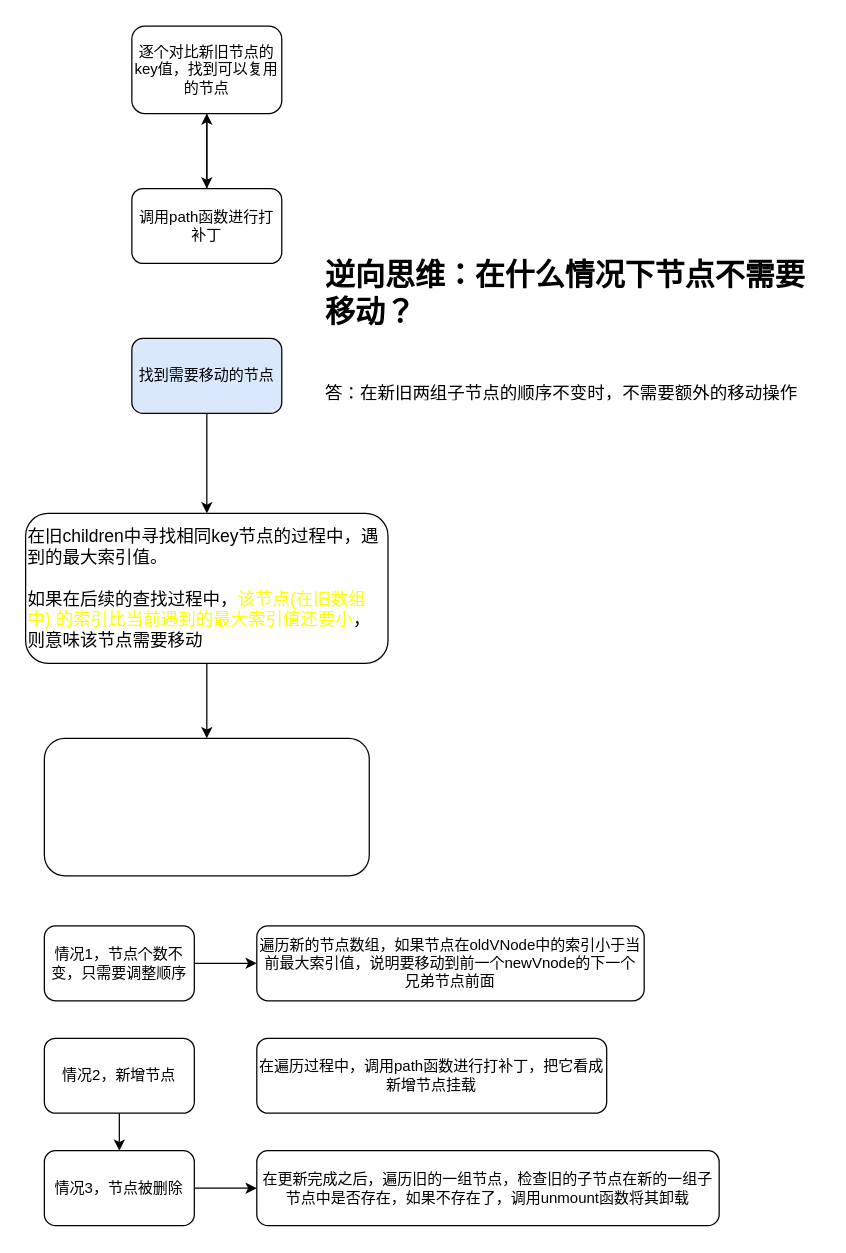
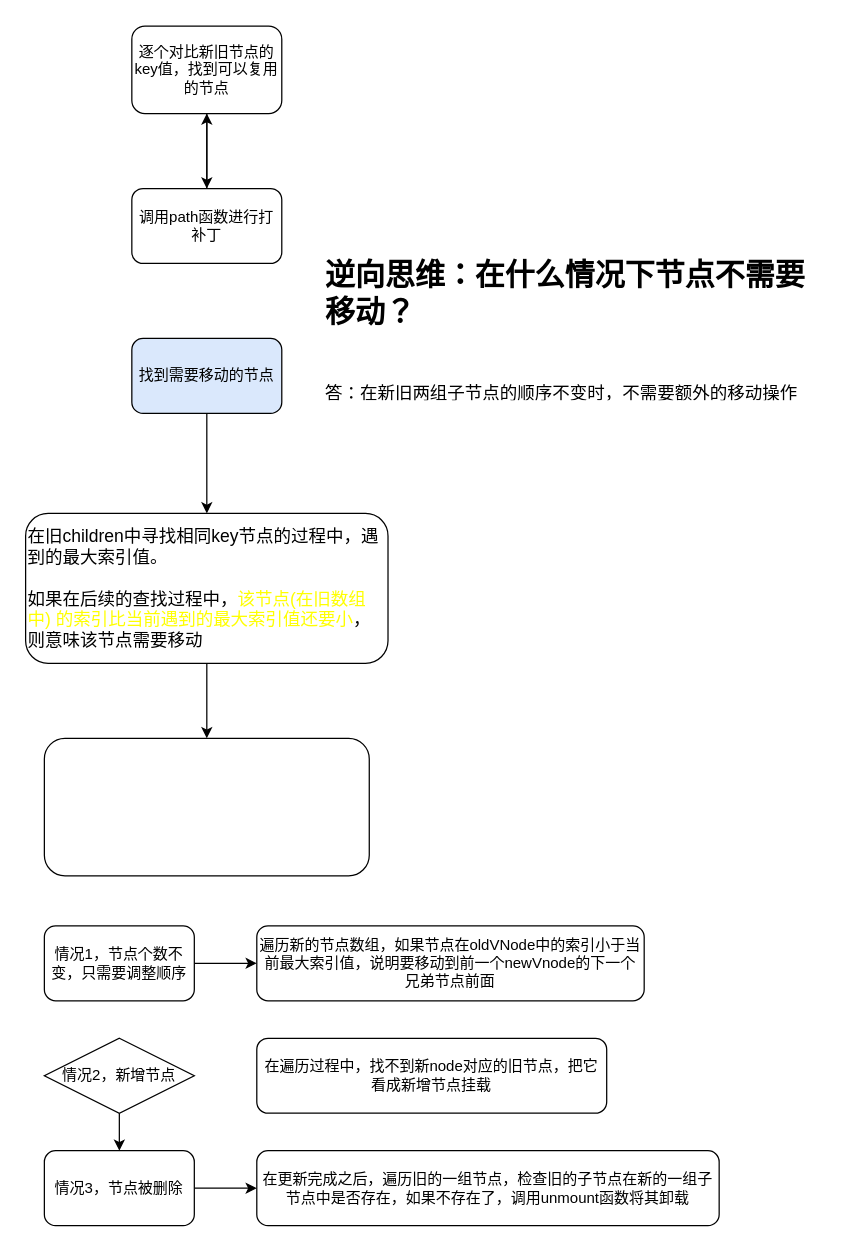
  <mxCell id="0" />
  <mxCell id="1" parent="0" />
  <mxCell id="2" value="逐个对比新旧节点的key值，找到可以复用的节点" style="rounded=1;whiteSpace=wrap;html=1;" parent="1" vertex="1"><mxGeometry x="105" y="20" width="120" height="70" as="geometry" /></mxCell>
  <mxCell id="3" value="" style="edgeStyle=none;html=1;" parent="1" source="4" target="2" edge="1"><mxGeometry relative="1" as="geometry" /></mxCell>
  <mxCell id="4" value="调用path函数进行打补丁" style="rounded=1;whiteSpace=wrap;html=1;" parent="1" vertex="1"><mxGeometry x="105" y="150" width="120" height="60" as="geometry" /></mxCell>
  <mxCell id="5" value="" style="endArrow=classic;html=1;entryX=0.5;entryY=0;entryDx=0;entryDy=0;" parent="1" target="4" edge="1"><mxGeometry width="50" height="50" relative="1" as="geometry"><mxPoint x="165" y="90" as="sourcePoint" /><mxPoint x="215" y="40" as="targetPoint" /></mxGeometry></mxCell>
  <mxCell id="6" value="" style="edgeStyle=none;html=1;fontSize=14;" parent="1" source="7" target="10" edge="1"><mxGeometry relative="1" as="geometry" /></mxCell>
  <mxCell id="7" value="找到需要移动的节点" style="rounded=1;whiteSpace=wrap;html=1;fillColor=#dae8fc;" parent="1" vertex="1"><mxGeometry x="105" y="270" width="120" height="60" as="geometry" /></mxCell>
  <mxCell id="8" value="&lt;h1&gt;逆向思维：在什么情况下节点不需要移动？&lt;/h1&gt;&lt;div&gt;&lt;br&gt;&lt;/div&gt;&lt;p&gt;&lt;font style=&quot;font-size: 14px;&quot;&gt;答：在新旧两组子节点的顺序不变时，不需要额外的移动操作&lt;br&gt;&lt;br&gt;在每一次寻找可复用节点时，都会记录该可复用节点在旧的一组子节点中的位置索引，如果把这些位置所以按先后顺序排列，得到一个递增的序列，在这种情况下不需要移动节点&amp;nbsp;&lt;/font&gt;&lt;/p&gt;" style="text;html=1;strokeColor=none;fillColor=none;spacing=5;spacingTop=-20;whiteSpace=wrap;overflow=hidden;rounded=0;" parent="1" vertex="1"><mxGeometry x="255" y="200" width="400" height="120" as="geometry" /></mxCell>
  <mxCell id="9" value="" style="edgeStyle=none;html=1;fontSize=14;fontColor=#FFFFFF;" parent="1" source="10" target="11" edge="1"><mxGeometry relative="1" as="geometry" /></mxCell>
  <mxCell id="10" value="在旧children中寻找相同key节点的过程中，遇到的最大索引值。&lt;br&gt;&lt;br&gt;如果在后续的查找过程中，&lt;font color=&quot;#ffff00&quot;&gt;该节点(在旧数组中) 的索引比当前遇到的最大索引值还要小&lt;/font&gt;，则意味该节点需要移动" style="rounded=1;whiteSpace=wrap;html=1;fontSize=14;align=left;" parent="1" vertex="1"><mxGeometry x="20" y="410" width="290" height="120" as="geometry" /></mxCell>
  <mxCell id="11" value="&lt;font color=&quot;#ffffff&quot;&gt;移动节点是指，移动一个虚拟节点所对应的真实DOM节点。&lt;br&gt;在每一次寻找可复用节点时.el上&lt;/font&gt;" style="rounded=1;whiteSpace=wrap;html=1;fontSize=14;fontColor=#FFFF00;align=left;" parent="1" vertex="1"><mxGeometry x="35" y="590" width="260" height="110" as="geometry" /></mxCell>
  <mxCell id="12" value="" style="edgeStyle=none;html=1;" edge="1" parent="1" source="13" target="20"><mxGeometry relative="1" as="geometry" /></mxCell>
  <mxCell id="13" value="情况1，节点个数不变，只需要调整顺序" style="rounded=1;whiteSpace=wrap;html=1;" parent="1" vertex="1"><mxGeometry x="35" y="740" width="120" height="60" as="geometry" /></mxCell>
  <mxCell id="14" value="" style="edgeStyle=none;html=1;" parent="1" source="15" target="18" edge="1"><mxGeometry relative="1" as="geometry" /></mxCell>
- <mxCell id="15" value="情况2，新增节点" style="rounded=1;whiteSpace=wrap;html=1;" parent="1" vertex="1"><mxGeometry x="35" y="830" width="120" height="60" as="geometry" /></mxCell>
- <mxCell id="16" value="在遍历过程中，调用path函数进行打补丁，把它看成新增节点挂载" style="rounded=1;whiteSpace=wrap;html=1;" parent="1" vertex="1"><mxGeometry x="205" y="830" width="280" height="60" as="geometry" /></mxCell>
+ <mxCell id="15" value="情况2，新增节点" style="rhombus;whiteSpace=wrap;html=1;" parent="1" vertex="1"><mxGeometry x="35" y="830" width="120" height="60" as="geometry" /></mxCell>
+ <mxCell id="16" value="在遍历过程中，找不到新node对应的旧节点，把它看成新增节点挂载" style="rounded=1;whiteSpace=wrap;html=1;" parent="1" vertex="1"><mxGeometry x="205" y="830" width="280" height="60" as="geometry" /></mxCell>
  <mxCell id="17" value="" style="edgeStyle=none;html=1;" parent="1" source="18" target="19" edge="1"><mxGeometry relative="1" as="geometry" /></mxCell>
  <mxCell id="18" value="情况3，节点被删除" style="rounded=1;whiteSpace=wrap;html=1;" parent="1" vertex="1"><mxGeometry x="35" y="920" width="120" height="60" as="geometry" /></mxCell>
  <mxCell id="19" value="在更新完成之后，遍历旧的一组节点，检查旧的子节点在新的一组子节点中是否存在，如果不存在了，调用unmount函数将其卸载" style="rounded=1;whiteSpace=wrap;html=1;" parent="1" vertex="1"><mxGeometry x="205" y="920" width="370" height="60" as="geometry" /></mxCell>
  <mxCell id="20" value="遍历新的节点数组，如果节点在oldVNode中的索引小于当前最大索引值，说明要移动到前一个newVnode的下一个兄弟节点前面" style="rounded=1;whiteSpace=wrap;html=1;" vertex="1" parent="1"><mxGeometry x="205" y="740" width="310" height="60" as="geometry" /></mxCell>
